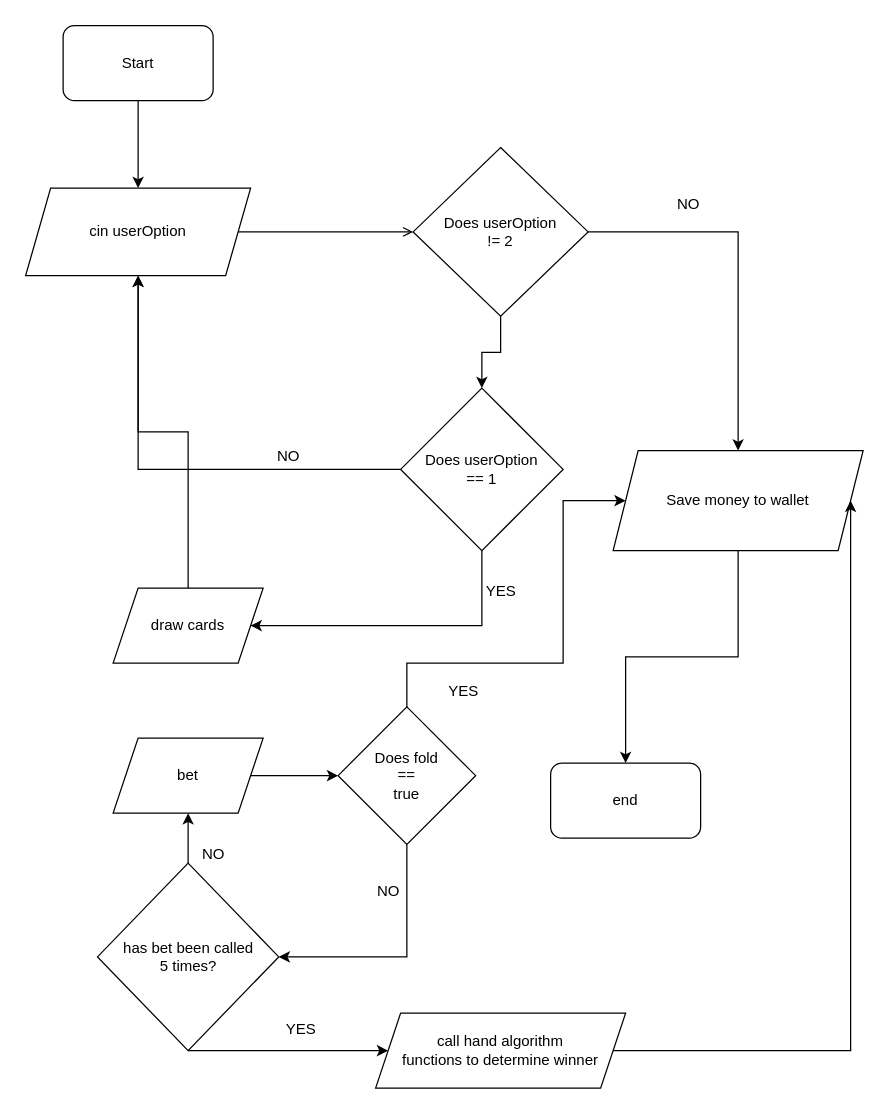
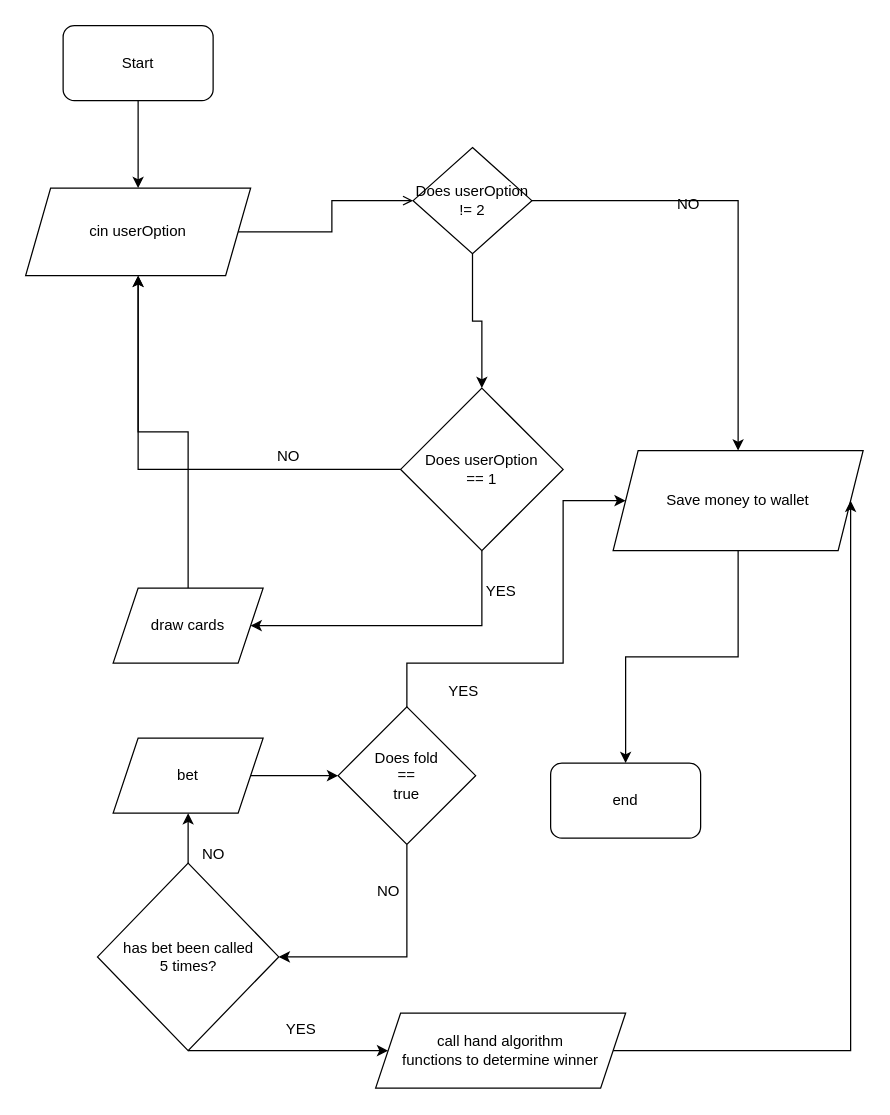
  <mxCell id="0" />
  <mxCell id="1" parent="0" />
  <mxCell id="2" style="edgeStyle=orthogonalEdgeStyle;rounded=0;orthogonalLoop=1;jettySize=auto;html=1;entryX=0.5;entryY=0;entryDx=0;entryDy=0;" edge="1" parent="1" source="3" target="5"><mxGeometry relative="1" as="geometry" /></mxCell>
  <mxCell id="3" value="Start" style="rounded=1;whiteSpace=wrap;html=1;" vertex="1" parent="1"><mxGeometry x="50" y="20" width="120" height="60" as="geometry" /></mxCell>
  <mxCell id="4" value="" style="edgeStyle=orthogonalEdgeStyle;rounded=0;orthogonalLoop=1;jettySize=auto;html=1;endArrow=open;" edge="1" parent="1" source="5" target="8"><mxGeometry relative="1" as="geometry" /></mxCell>
  <mxCell id="5" value="cin userOption" style="shape=parallelogram;perimeter=parallelogramPerimeter;whiteSpace=wrap;html=1;fixedSize=1;" vertex="1" parent="1"><mxGeometry x="20" y="150" width="180" height="70" as="geometry" /></mxCell>
  <mxCell id="6" style="edgeStyle=orthogonalEdgeStyle;rounded=0;orthogonalLoop=1;jettySize=auto;html=1;" edge="1" parent="1" source="8" target="10"><mxGeometry relative="1" as="geometry" /></mxCell>
  <mxCell id="7" value="" style="edgeStyle=orthogonalEdgeStyle;rounded=0;orthogonalLoop=1;jettySize=auto;html=1;" edge="1" parent="1" source="8" target="15"><mxGeometry relative="1" as="geometry" /></mxCell>
- <mxCell id="8" value="&lt;div&gt;Does userOption&lt;/div&gt;&lt;div&gt;!= 2&lt;br&gt;&lt;/div&gt;" style="rhombus;whiteSpace=wrap;html=1;" vertex="1" parent="1"><mxGeometry x="330" y="117.5" width="140" height="135" as="geometry" /></mxCell>
+ <mxCell id="8" value="&lt;div&gt;Does userOption&lt;/div&gt;&lt;div&gt;!= 2&lt;br&gt;&lt;/div&gt;" style="rhombus;whiteSpace=wrap;html=1;" vertex="1" parent="1"><mxGeometry x="330" y="117.5" width="95" height="85" as="geometry" /></mxCell>
  <mxCell id="9" style="edgeStyle=orthogonalEdgeStyle;rounded=0;orthogonalLoop=1;jettySize=auto;html=1;" edge="1" parent="1" source="10" target="11"><mxGeometry relative="1" as="geometry" /></mxCell>
  <mxCell id="10" value="Save money to wallet" style="shape=parallelogram;perimeter=parallelogramPerimeter;whiteSpace=wrap;html=1;fixedSize=1;" vertex="1" parent="1"><mxGeometry x="490" y="360" width="200" height="80" as="geometry" /></mxCell>
  <mxCell id="11" value="end" style="rounded=1;whiteSpace=wrap;html=1;" vertex="1" parent="1"><mxGeometry x="440" y="610" width="120" height="60" as="geometry" /></mxCell>
  <mxCell id="12" value="NO" style="text;html=1;align=center;verticalAlign=middle;resizable=0;points=[];autosize=1;strokeColor=none;fillColor=none;" vertex="1" parent="1"><mxGeometry x="530" y="148" width="40" height="30" as="geometry" /></mxCell>
  <mxCell id="13" style="edgeStyle=orthogonalEdgeStyle;rounded=0;orthogonalLoop=1;jettySize=auto;html=1;entryX=0.5;entryY=1;entryDx=0;entryDy=0;" edge="1" parent="1" source="15" target="5"><mxGeometry relative="1" as="geometry" /></mxCell>
  <mxCell id="14" style="edgeStyle=orthogonalEdgeStyle;rounded=0;orthogonalLoop=1;jettySize=auto;html=1;entryX=1;entryY=0.5;entryDx=0;entryDy=0;" edge="1" parent="1" source="15" target="18"><mxGeometry relative="1" as="geometry"><Array as="points"><mxPoint x="385" y="500" /></Array></mxGeometry></mxCell>
  <mxCell id="15" value="&lt;div&gt;Does userOption&lt;/div&gt;&lt;div&gt;== 1&lt;br&gt;&lt;/div&gt;" style="rhombus;whiteSpace=wrap;html=1;" vertex="1" parent="1"><mxGeometry x="320" y="310" width="130" height="130" as="geometry" /></mxCell>
  <mxCell id="16" value="NO" style="text;html=1;align=center;verticalAlign=middle;resizable=0;points=[];autosize=1;strokeColor=none;fillColor=none;" vertex="1" parent="1"><mxGeometry x="210" y="350" width="40" height="30" as="geometry" /></mxCell>
  <mxCell id="17" style="edgeStyle=orthogonalEdgeStyle;rounded=0;orthogonalLoop=1;jettySize=auto;html=1;" edge="1" parent="1" source="18" target="5"><mxGeometry relative="1" as="geometry" /></mxCell>
  <mxCell id="18" value="draw cards" style="shape=parallelogram;perimeter=parallelogramPerimeter;whiteSpace=wrap;html=1;fixedSize=1;" vertex="1" parent="1"><mxGeometry x="90" y="470" width="120" height="60" as="geometry" /></mxCell>
  <mxCell id="19" value="YES" style="text;html=1;align=center;verticalAlign=middle;resizable=0;points=[];autosize=1;strokeColor=none;fillColor=none;" vertex="1" parent="1"><mxGeometry x="375" y="458" width="50" height="30" as="geometry" /></mxCell>
  <mxCell id="20" style="edgeStyle=orthogonalEdgeStyle;rounded=0;orthogonalLoop=1;jettySize=auto;html=1;" edge="1" parent="1" source="21" target="24"><mxGeometry relative="1" as="geometry" /></mxCell>
  <mxCell id="21" value="bet" style="shape=parallelogram;perimeter=parallelogramPerimeter;whiteSpace=wrap;html=1;fixedSize=1;" vertex="1" parent="1"><mxGeometry x="90" y="590" width="120" height="60" as="geometry" /></mxCell>
  <mxCell id="22" style="edgeStyle=orthogonalEdgeStyle;rounded=0;orthogonalLoop=1;jettySize=auto;html=1;entryX=0;entryY=0.5;entryDx=0;entryDy=0;" edge="1" parent="1" source="24" target="10"><mxGeometry relative="1" as="geometry"><Array as="points"><mxPoint x="325" y="530" /><mxPoint x="450" y="530" /><mxPoint x="450" y="400" /></Array></mxGeometry></mxCell>
  <mxCell id="23" style="edgeStyle=orthogonalEdgeStyle;rounded=0;orthogonalLoop=1;jettySize=auto;html=1;exitX=0.5;exitY=1;exitDx=0;exitDy=0;entryX=1;entryY=0.5;entryDx=0;entryDy=0;" edge="1" parent="1" source="24" target="28"><mxGeometry relative="1" as="geometry" /></mxCell>
  <mxCell id="24" value="&lt;div&gt;Does fold&lt;/div&gt;&lt;div&gt;==&lt;/div&gt;&lt;div&gt;true&lt;br&gt;&lt;/div&gt;" style="rhombus;whiteSpace=wrap;html=1;" vertex="1" parent="1"><mxGeometry x="270" y="565" width="110" height="110" as="geometry" /></mxCell>
  <mxCell id="25" value="YES" style="text;html=1;align=center;verticalAlign=middle;resizable=0;points=[];autosize=1;strokeColor=none;fillColor=none;" vertex="1" parent="1"><mxGeometry x="345" y="538" width="50" height="30" as="geometry" /></mxCell>
  <mxCell id="26" style="edgeStyle=orthogonalEdgeStyle;rounded=0;orthogonalLoop=1;jettySize=auto;html=1;" edge="1" parent="1" source="28" target="21"><mxGeometry relative="1" as="geometry" /></mxCell>
  <mxCell id="27" style="edgeStyle=orthogonalEdgeStyle;rounded=0;orthogonalLoop=1;jettySize=auto;html=1;entryX=0;entryY=0.5;entryDx=0;entryDy=0;" edge="1" parent="1" source="28" target="32"><mxGeometry relative="1" as="geometry"><Array as="points"><mxPoint x="150" y="840" /></Array></mxGeometry></mxCell>
  <mxCell id="28" value="&lt;div&gt;has bet been called &lt;br&gt;&lt;/div&gt;&lt;div&gt;5 times?&lt;br&gt;&lt;/div&gt;" style="rhombus;whiteSpace=wrap;html=1;" vertex="1" parent="1"><mxGeometry x="77.5" y="690" width="145" height="150" as="geometry" /></mxCell>
  <mxCell id="29" value="NO" style="text;html=1;align=center;verticalAlign=middle;resizable=0;points=[];autosize=1;strokeColor=none;fillColor=none;" vertex="1" parent="1"><mxGeometry x="290" y="698" width="40" height="30" as="geometry" /></mxCell>
  <mxCell id="30" value="NO" style="text;html=1;align=center;verticalAlign=middle;resizable=0;points=[];autosize=1;strokeColor=none;fillColor=none;" vertex="1" parent="1"><mxGeometry x="150" y="668" width="40" height="30" as="geometry" /></mxCell>
  <mxCell id="31" style="edgeStyle=orthogonalEdgeStyle;rounded=0;orthogonalLoop=1;jettySize=auto;html=1;entryX=1;entryY=0.5;entryDx=0;entryDy=0;" edge="1" parent="1" source="32" target="10"><mxGeometry relative="1" as="geometry"><Array as="points"><mxPoint x="680" y="840" /></Array></mxGeometry></mxCell>
  <mxCell id="32" value="&lt;div&gt;call hand algorithm&lt;/div&gt;&lt;div&gt;functions to determine winner&lt;br&gt;&lt;/div&gt;" style="shape=parallelogram;perimeter=parallelogramPerimeter;whiteSpace=wrap;html=1;fixedSize=1;" vertex="1" parent="1"><mxGeometry x="300" y="810" width="200" height="60" as="geometry" /></mxCell>
  <mxCell id="33" value="YES" style="text;html=1;align=center;verticalAlign=middle;resizable=0;points=[];autosize=1;strokeColor=none;fillColor=none;" vertex="1" parent="1"><mxGeometry x="215" y="808" width="50" height="30" as="geometry" /></mxCell>
